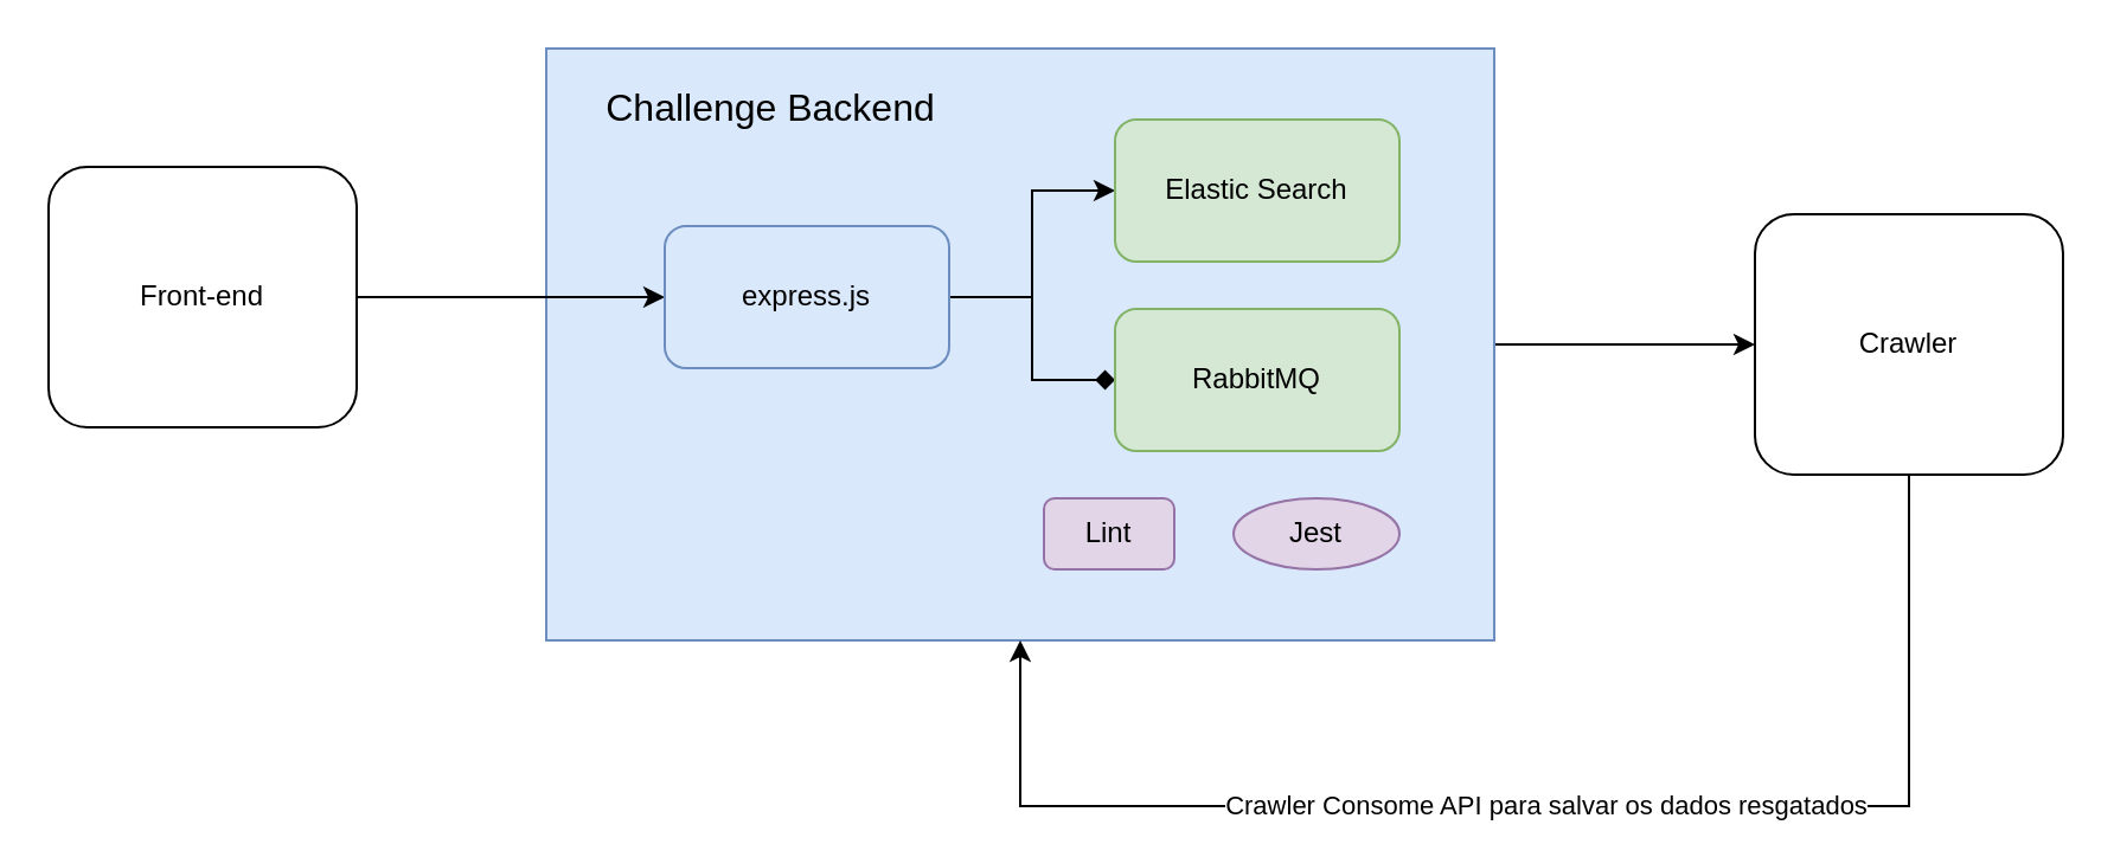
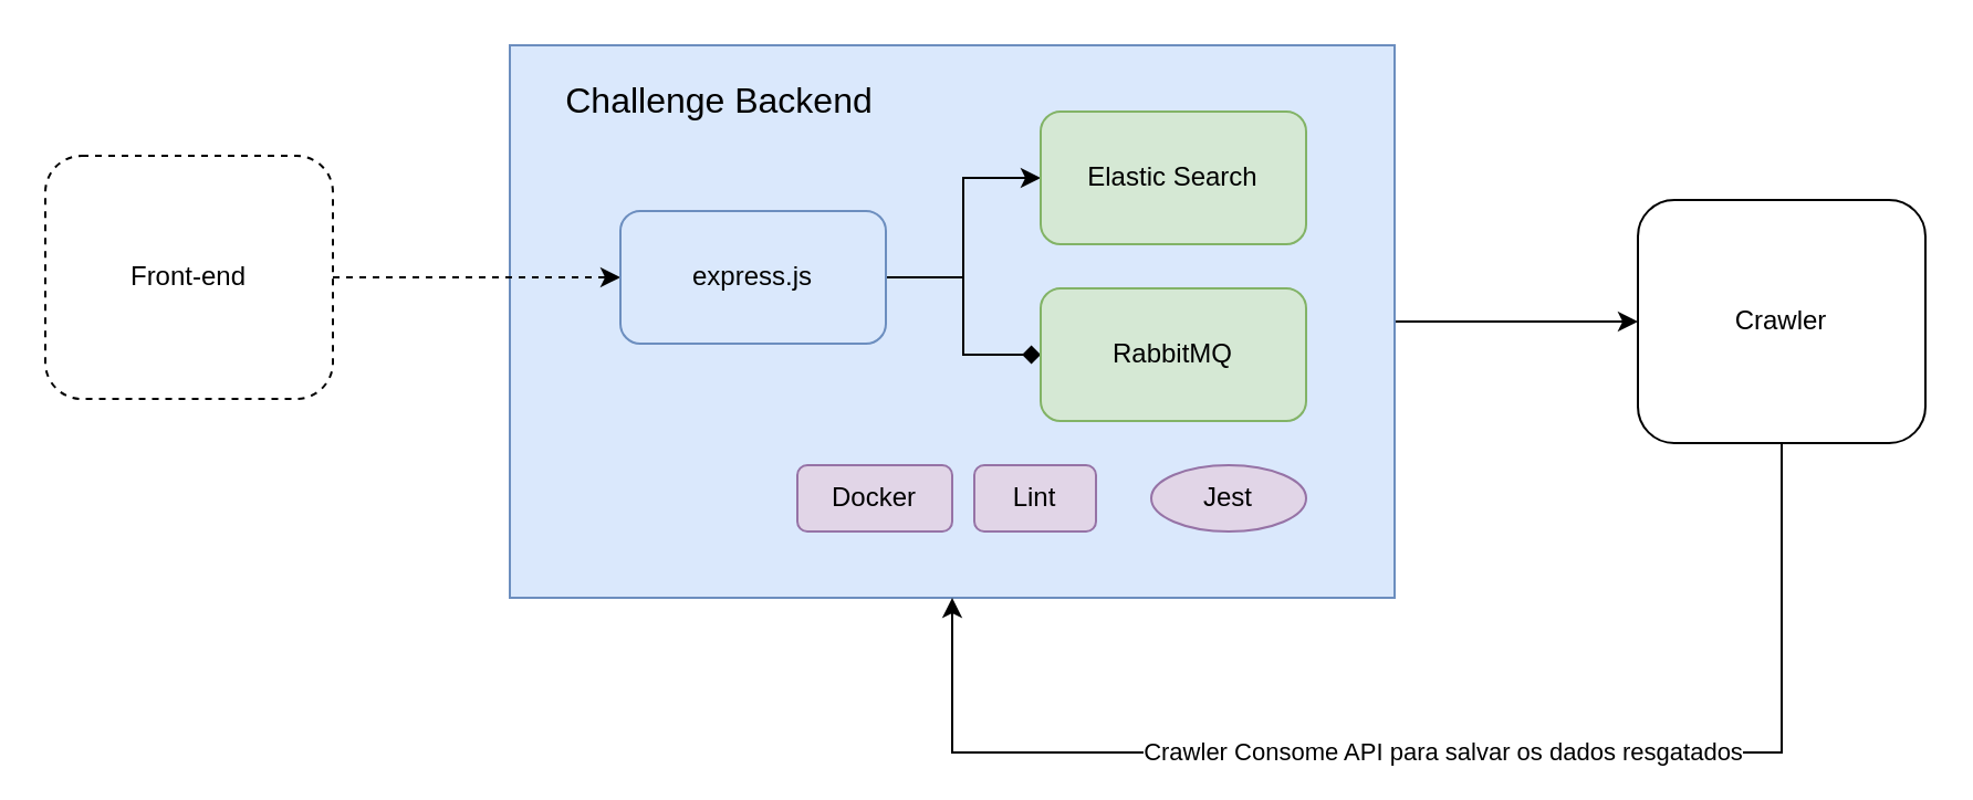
  <mxCell id="0" />
  <mxCell id="1" parent="0" />
  <mxCell id="2" style="edgeStyle=orthogonalEdgeStyle;rounded=0;orthogonalLoop=1;jettySize=auto;html=1;exitX=1;exitY=0.5;exitDx=0;exitDy=0;" edge="1" parent="1" source="3" target="16"><mxGeometry relative="1" as="geometry" /></mxCell>
  <mxCell id="3" value="" style="rounded=0;whiteSpace=wrap;html=1;fillColor=#dae8fc;strokeColor=#6c8ebf;" vertex="1" parent="1"><mxGeometry x="230" y="20" width="400" height="250" as="geometry" /></mxCell>
- <mxCell id="4" style="edgeStyle=orthogonalEdgeStyle;rounded=0;orthogonalLoop=1;jettySize=auto;html=1;exitX=1;exitY=0.5;exitDx=0;exitDy=0;" edge="1" parent="1" source="5" target="8"><mxGeometry relative="1" as="geometry" /></mxCell>
- <mxCell id="5" value="Front-end" style="rounded=1;whiteSpace=wrap;html=1;" vertex="1" parent="1"><mxGeometry x="20" y="70" width="130" height="110" as="geometry" /></mxCell>
+ <mxCell id="4" style="edgeStyle=orthogonalEdgeStyle;rounded=0;orthogonalLoop=1;jettySize=auto;html=1;exitX=1;exitY=0.5;exitDx=0;exitDy=0;dashed=1;" edge="1" parent="1" source="5" target="8"><mxGeometry relative="1" as="geometry" /></mxCell>
+ <mxCell id="5" value="Front-end" style="rounded=1;whiteSpace=wrap;html=1;dashed=1;" vertex="1" parent="1"><mxGeometry x="20" y="70" width="130" height="110" as="geometry" /></mxCell>
  <mxCell id="6" style="edgeStyle=orthogonalEdgeStyle;rounded=0;orthogonalLoop=1;jettySize=auto;html=1;exitX=1;exitY=0.5;exitDx=0;exitDy=0;entryX=0;entryY=0.5;entryDx=0;entryDy=0;" edge="1" parent="1" source="8" target="9"><mxGeometry relative="1" as="geometry" /></mxCell>
  <mxCell id="7" style="edgeStyle=orthogonalEdgeStyle;rounded=0;orthogonalLoop=1;jettySize=auto;html=1;exitX=1;exitY=0.5;exitDx=0;exitDy=0;entryX=0;entryY=0.5;entryDx=0;entryDy=0;endArrow=diamond;" edge="1" parent="1" source="8" target="10"><mxGeometry relative="1" as="geometry" /></mxCell>
  <mxCell id="8" value="express.js" style="rounded=1;whiteSpace=wrap;html=1;fillColor=#dae8fc;strokeColor=#6c8ebf;" vertex="1" parent="1"><mxGeometry x="280" y="95" width="120" height="60" as="geometry" /></mxCell>
  <mxCell id="9" value="Elastic Search" style="rounded=1;whiteSpace=wrap;html=1;fillColor=#d5e8d4;strokeColor=#82b366;" vertex="1" parent="1"><mxGeometry x="470" y="50" width="120" height="60" as="geometry" /></mxCell>
  <mxCell id="10" value="RabbitMQ" style="rounded=1;whiteSpace=wrap;html=1;fillColor=#d5e8d4;strokeColor=#82b366;" vertex="1" parent="1"><mxGeometry x="470" y="130" width="120" height="60" as="geometry" /></mxCell>
  <mxCell id="11" value="Jest" style="ellipse;whiteSpace=wrap;html=1;fillColor=#e1d5e7;strokeColor=#9673a6;" vertex="1" parent="1"><mxGeometry x="520" y="210" width="70" height="30" as="geometry" /></mxCell>
  <mxCell id="12" value="Lint" style="rounded=1;whiteSpace=wrap;html=1;fillColor=#e1d5e7;strokeColor=#9673a6;" vertex="1" parent="1"><mxGeometry x="440" y="210" width="55" height="30" as="geometry" /></mxCell>
+ <mxCell id="13" value="Docker" style="rounded=1;whiteSpace=wrap;html=1;fillColor=#e1d5e7;strokeColor=#9673a6;" vertex="1" parent="1"><mxGeometry x="360" y="210" width="70" height="30" as="geometry" /></mxCell>
  <mxCell id="14" value="Challenge Backend" style="text;html=1;strokeColor=none;fillColor=none;align=center;verticalAlign=middle;whiteSpace=wrap;rounded=0;fontSize=16;" vertex="1" parent="1"><mxGeometry x="250" y="30" width="150" height="30" as="geometry" /></mxCell>
  <mxCell id="15" value="Crawler Consome API para salvar os dados resgatados" style="edgeStyle=orthogonalEdgeStyle;rounded=0;orthogonalLoop=1;jettySize=auto;html=1;exitX=0.5;exitY=1;exitDx=0;exitDy=0;entryX=0.5;entryY=1;entryDx=0;entryDy=0;" edge="1" parent="1" source="16" target="3"><mxGeometry relative="1" as="geometry"><Array as="points"><mxPoint x="805" y="340" /><mxPoint x="430" y="340" /></Array></mxGeometry></mxCell>
  <mxCell id="16" value="Crawler" style="rounded=1;whiteSpace=wrap;html=1;" vertex="1" parent="1"><mxGeometry x="740" y="90" width="130" height="110" as="geometry" /></mxCell>
